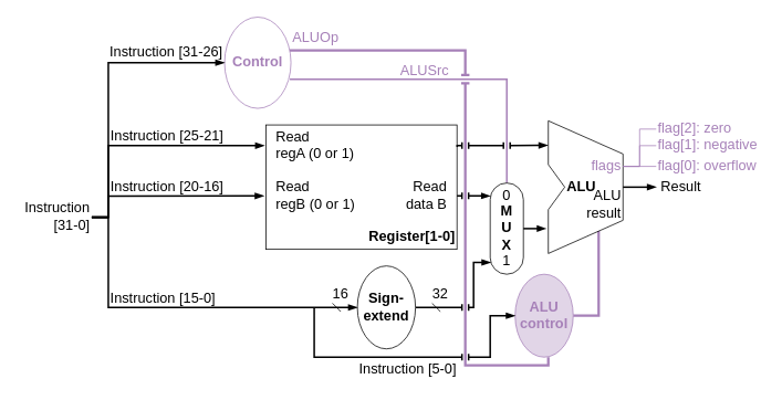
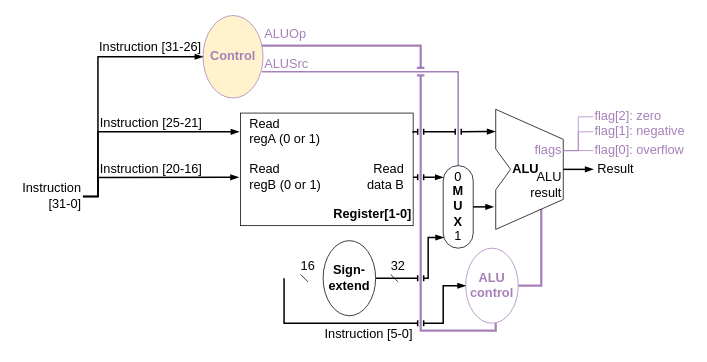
  <mxCell id="0" />
  <mxCell id="1" parent="0" />
  <mxCell id="2" style="edgeStyle=orthogonalEdgeStyle;rounded=0;comic=0;sketch=0;jumpStyle=arc;orthogonalLoop=1;jettySize=auto;html=1;exitX=0.983;exitY=0.681;exitDx=0;exitDy=0;entryX=0.5;entryY=0;entryDx=0;entryDy=0;fontSize=17;endFill=0;strokeColor=#A680B8;strokeWidth=2;endArrow=none;exitPerimeter=0;" edge="1" parent="1" source="4" target="23"><mxGeometry relative="1" as="geometry"><Array as="points"><mxPoint x="610" y="95" /></Array></mxGeometry></mxCell>
  <mxCell id="3" style="edgeStyle=orthogonalEdgeStyle;rounded=0;comic=0;sketch=0;jumpStyle=line;orthogonalLoop=1;jettySize=auto;html=1;entryX=0.571;entryY=1;entryDx=0;entryDy=0;entryPerimeter=0;fontSize=17;endArrow=none;endFill=0;strokeColor=#A680B8;strokeWidth=3;" edge="1" parent="1" source="4" target="6"><mxGeometry relative="1" as="geometry"><Array as="points"><mxPoint x="560" y="60" /><mxPoint x="560" y="440" /><mxPoint x="660" y="440" /></Array></mxGeometry></mxCell>
- <mxCell id="4" value="&lt;b&gt;&lt;font style=&quot;font-size: 17px&quot; color=&quot;#a680b8&quot;&gt;Control&lt;/font&gt;&lt;/b&gt;" style="ellipse;whiteSpace=wrap;html=1;rotation=0;strokeColor=#A680B8;" vertex="1" parent="1"><mxGeometry x="270" y="20" width="80" height="110" as="geometry" /></mxCell>
+ <mxCell id="4" value="&lt;b&gt;&lt;font style=&quot;font-size: 17px&quot; color=&quot;#a680b8&quot;&gt;Control&lt;/font&gt;&lt;/b&gt;" style="ellipse;whiteSpace=wrap;html=1;rotation=0;strokeColor=#A680B8;fillColor=#fff2cc;" vertex="1" parent="1"><mxGeometry x="270" y="20" width="80" height="110" as="geometry" /></mxCell>
  <mxCell id="5" style="edgeStyle=orthogonalEdgeStyle;rounded=0;comic=0;sketch=0;jumpStyle=line;orthogonalLoop=1;jettySize=auto;html=1;entryX=0.674;entryY=0.831;entryDx=0;entryDy=0;entryPerimeter=0;fontSize=17;fontColor=#61CAFF;endArrow=none;endFill=0;strokeColor=#A680B8;strokeWidth=3;exitX=1;exitY=0.5;exitDx=0;exitDy=0;" edge="1" parent="1" source="6" target="27"><mxGeometry relative="1" as="geometry" /></mxCell>
- <mxCell id="6" value="&lt;b&gt;&lt;font color=&quot;#a680b8&quot;&gt;ALU&lt;br&gt;control&lt;/font&gt;&lt;/b&gt;" style="ellipse;whiteSpace=wrap;html=1;fontSize=17;strokeColor=#A680B8;fillColor=#e1d5e7;" vertex="1" parent="1"><mxGeometry x="620" y="330" width="70" height="100" as="geometry" /></mxCell>
+ <mxCell id="6" value="&lt;b&gt;&lt;font color=&quot;#a680b8&quot;&gt;ALU&lt;br&gt;control&lt;/font&gt;&lt;/b&gt;" style="ellipse;whiteSpace=wrap;html=1;fontSize=17;strokeColor=#A680B8;" vertex="1" parent="1"><mxGeometry x="620" y="330" width="70" height="100" as="geometry" /></mxCell>
  <mxCell id="7" style="edgeStyle=orthogonalEdgeStyle;rounded=0;comic=0;sketch=0;jumpStyle=line;orthogonalLoop=1;jettySize=auto;html=1;exitX=1;exitY=0.5;exitDx=0;exitDy=0;entryX=0.017;entryY=0.87;entryDx=0;entryDy=0;entryPerimeter=0;fontSize=17;endFill=1;strokeWidth=2;endArrow=blockThin;" edge="1" parent="1" source="8" target="23"><mxGeometry relative="1" as="geometry"><Array as="points"><mxPoint x="570" y="370" /><mxPoint x="570" y="316" /></Array></mxGeometry></mxCell>
  <mxCell id="8" value="&lt;b&gt;Sign-&lt;br&gt;extend&lt;/b&gt;" style="ellipse;whiteSpace=wrap;html=1;fontSize=17;" vertex="1" parent="1"><mxGeometry x="430" y="320" width="70" height="100" as="geometry" /></mxCell>
  <mxCell id="9" style="edgeStyle=orthogonalEdgeStyle;rounded=0;comic=0;sketch=0;jumpStyle=line;orthogonalLoop=1;jettySize=auto;html=1;entryX=-0.011;entryY=0.571;entryDx=0;entryDy=0;fontSize=17;fontColor=#61CAFF;endArrow=blockThin;endFill=1;strokeColor=#000000;strokeWidth=2;entryPerimeter=0;" edge="1" parent="1" source="13" target="15"><mxGeometry relative="1" as="geometry"><Array as="points"><mxPoint x="130" y="261" /><mxPoint x="130" y="236" /></Array></mxGeometry></mxCell>
  <mxCell id="10" style="edgeStyle=orthogonalEdgeStyle;rounded=0;comic=0;sketch=0;jumpStyle=line;orthogonalLoop=1;jettySize=auto;html=1;fontSize=17;fontColor=#61CAFF;endArrow=blockThin;endFill=1;strokeColor=#000000;strokeWidth=2;exitX=1;exitY=0.5;exitDx=0;exitDy=0;" edge="1" parent="1" source="13"><mxGeometry relative="1" as="geometry"><mxPoint x="120" y="270" as="sourcePoint" /><mxPoint x="318" y="175" as="targetPoint" /><Array as="points"><mxPoint x="130" y="261" /><mxPoint x="130" y="175" /></Array></mxGeometry></mxCell>
  <mxCell id="11" style="edgeStyle=orthogonalEdgeStyle;rounded=0;comic=0;sketch=0;jumpStyle=line;orthogonalLoop=1;jettySize=auto;html=1;entryX=0;entryY=0.5;entryDx=0;entryDy=0;fontSize=17;fontColor=#61CAFF;endArrow=blockThin;endFill=1;strokeColor=#000000;strokeWidth=2;exitX=1;exitY=0.5;exitDx=0;exitDy=0;" edge="1" parent="1" source="13" target="4"><mxGeometry relative="1" as="geometry"><mxPoint x="120" y="250" as="sourcePoint" /><Array as="points"><mxPoint x="130" y="261" /><mxPoint x="130" y="75" /></Array></mxGeometry></mxCell>
- <mxCell id="12" style="edgeStyle=orthogonalEdgeStyle;rounded=0;comic=0;sketch=0;jumpStyle=line;orthogonalLoop=1;jettySize=auto;html=1;entryX=0;entryY=0.5;entryDx=0;entryDy=0;fontSize=17;fontColor=#61CAFF;endArrow=blockThin;endFill=1;strokeColor=#000000;strokeWidth=2;exitX=0.999;exitY=0.515;exitDx=0;exitDy=0;exitPerimeter=0;" edge="1" parent="1" source="13" target="8"><mxGeometry relative="1" as="geometry"><mxPoint x="120" y="270" as="sourcePoint" /><Array as="points"><mxPoint x="130" y="261" /><mxPoint x="130" y="370" /></Array></mxGeometry></mxCell>
  <mxCell id="13" value="Instruction&lt;br&gt;[31-0]" style="rounded=0;whiteSpace=wrap;html=1;fontSize=17;align=right;fillColor=none;strokeColor=none;" vertex="1" parent="1"><mxGeometry x="20" y="231" width="90" height="60" as="geometry" /></mxCell>
  <mxCell id="14" style="edgeStyle=orthogonalEdgeStyle;rounded=0;comic=0;sketch=0;jumpStyle=line;orthogonalLoop=1;jettySize=auto;html=1;entryX=0;entryY=0.5;entryDx=0;entryDy=0;fontSize=17;fontColor=#61CAFF;endArrow=blockThin;endFill=1;strokeColor=#000000;strokeWidth=2;" edge="1" parent="1" target="6"><mxGeometry relative="1" as="geometry"><mxPoint x="378" y="370" as="sourcePoint" /><Array as="points"><mxPoint x="378" y="430" /><mxPoint x="590" y="430" /><mxPoint x="590" y="380" /></Array></mxGeometry></mxCell>
  <mxCell id="15" value="" style="rounded=0;whiteSpace=wrap;html=1;fontSize=17;fillColor=none;" vertex="1" parent="1"><mxGeometry x="320" y="150" width="230" height="150" as="geometry" /></mxCell>
  <mxCell id="16" value="&lt;b&gt;Register[1-0]&lt;/b&gt;" style="text;html=1;strokeColor=none;fillColor=none;align=right;verticalAlign=middle;whiteSpace=wrap;rounded=0;fontSize=17;" vertex="1" parent="1"><mxGeometry x="350" y="270" width="200" height="30" as="geometry" /></mxCell>
  <mxCell id="17" value="" style="edgeStyle=orthogonalEdgeStyle;rounded=0;comic=0;sketch=0;jumpStyle=line;orthogonalLoop=1;jettySize=auto;html=1;fontSize=17;endFill=1;exitX=1;exitY=0.57;exitDx=0;exitDy=0;exitPerimeter=0;entryX=0.006;entryY=0.143;entryDx=0;entryDy=0;entryPerimeter=0;strokeWidth=2;endArrow=blockThin;" edge="1" parent="1" source="15" target="23"><mxGeometry relative="1" as="geometry" /></mxCell>
  <mxCell id="18" value="Read&lt;br&gt;&lt;div&gt;&lt;span&gt;data B&lt;/span&gt;&lt;/div&gt;" style="text;html=1;strokeColor=none;fillColor=none;align=right;verticalAlign=middle;whiteSpace=wrap;rounded=0;fontSize=17;" vertex="1" parent="1"><mxGeometry x="470" y="220" width="70" height="30" as="geometry" /></mxCell>
  <mxCell id="19" style="edgeStyle=orthogonalEdgeStyle;rounded=0;comic=0;sketch=0;jumpStyle=line;orthogonalLoop=1;jettySize=auto;html=1;exitX=1.001;exitY=0.177;exitDx=0;exitDy=0;entryX=-0.007;entryY=0.185;entryDx=0;entryDy=0;entryPerimeter=0;fontSize=17;endFill=1;exitPerimeter=0;strokeWidth=2;endArrow=blockThin;" edge="1" parent="1" source="15" target="27"><mxGeometry relative="1" as="geometry"><Array as="points"><mxPoint x="550" y="175" /><mxPoint x="605" y="175" /></Array></mxGeometry></mxCell>
  <mxCell id="20" value="Read&lt;br&gt;&lt;div&gt;&lt;span&gt;regB (0 or 1)&lt;/span&gt;&lt;/div&gt;" style="text;html=1;strokeColor=none;fillColor=none;align=left;verticalAlign=middle;whiteSpace=wrap;rounded=0;fontSize=17;" vertex="1" parent="1"><mxGeometry x="330" y="220" width="100" height="30" as="geometry" /></mxCell>
  <mxCell id="21" value="Read&lt;br&gt;&lt;div&gt;&lt;span&gt;regA (0 or 1)&lt;/span&gt;&lt;/div&gt;" style="text;html=1;strokeColor=none;fillColor=none;align=left;verticalAlign=middle;whiteSpace=wrap;rounded=0;fontSize=17;" vertex="1" parent="1"><mxGeometry x="330" y="160" width="100" height="30" as="geometry" /></mxCell>
  <mxCell id="22" style="edgeStyle=orthogonalEdgeStyle;rounded=0;comic=0;sketch=0;jumpStyle=arc;orthogonalLoop=1;jettySize=auto;html=1;exitX=1;exitY=0.5;exitDx=0;exitDy=0;entryX=-0.03;entryY=0.81;entryDx=0;entryDy=0;entryPerimeter=0;fontSize=17;endFill=1;strokeWidth=2;endArrow=blockThin;" edge="1" parent="1" source="23" target="27"><mxGeometry relative="1" as="geometry" /></mxCell>
  <mxCell id="23" value="&lt;b&gt;M&lt;br&gt;U&lt;br&gt;X&lt;/b&gt;" style="rounded=1;whiteSpace=wrap;html=1;fontSize=17;fillColor=none;arcSize=50;" vertex="1" parent="1"><mxGeometry x="590" y="220" width="40" height="110" as="geometry" /></mxCell>
  <mxCell id="24" value="0" style="text;html=1;strokeColor=none;fillColor=none;align=center;verticalAlign=middle;whiteSpace=wrap;rounded=0;fontSize=17;" vertex="1" parent="1"><mxGeometry x="600" y="221" width="20" height="30" as="geometry" /></mxCell>
  <mxCell id="25" value="1" style="text;html=1;strokeColor=none;fillColor=none;align=center;verticalAlign=middle;whiteSpace=wrap;rounded=0;fontSize=17;" vertex="1" parent="1"><mxGeometry x="600" y="300" width="20" height="30" as="geometry" /></mxCell>
  <mxCell id="26" style="edgeStyle=orthogonalEdgeStyle;rounded=0;comic=0;sketch=0;jumpStyle=line;orthogonalLoop=1;jettySize=auto;html=1;fontSize=17;fontColor=#61CAFF;endArrow=blockThin;endFill=1;strokeColor=#000000;strokeWidth=2;" edge="1" parent="1" source="27"><mxGeometry relative="1" as="geometry"><mxPoint x="790" y="225" as="targetPoint" /></mxGeometry></mxCell>
  <mxCell id="27" value="" style="verticalLabelPosition=bottom;verticalAlign=top;html=1;shape=mxgraph.basic.polygon;polyCoords=[[0,0.33],[0,0],[1,0.25],[1,0.75],[0,1],[0,0.67],[0.22,0.5],[0.22,0.5]];polyline=0;fontSize=17;fillColor=none;" vertex="1" parent="1"><mxGeometry x="660" y="145" width="90" height="160" as="geometry" /></mxCell>
  <mxCell id="28" value="&lt;b&gt;ALU&lt;/b&gt;" style="text;html=1;strokeColor=none;fillColor=none;align=center;verticalAlign=middle;whiteSpace=wrap;rounded=0;fontSize=17;" vertex="1" parent="1"><mxGeometry x="670" y="210" width="60" height="30" as="geometry" /></mxCell>
  <mxCell id="29" value="ALU&lt;br&gt;&lt;div&gt;&lt;span&gt;result&lt;/span&gt;&lt;/div&gt;" style="text;html=1;strokeColor=none;fillColor=none;align=right;verticalAlign=middle;whiteSpace=wrap;rounded=0;fontSize=17;" vertex="1" parent="1"><mxGeometry x="690" y="231" width="60" height="30" as="geometry" /></mxCell>
  <mxCell id="30" style="edgeStyle=orthogonalEdgeStyle;rounded=0;comic=0;sketch=0;jumpStyle=none;orthogonalLoop=1;jettySize=auto;html=1;exitX=1;exitY=0.5;exitDx=0;exitDy=0;entryX=0;entryY=0.5;entryDx=0;entryDy=0;fontSize=17;fontColor=#61CAFF;endArrow=none;endFill=0;strokeColor=#A680B8;strokeWidth=1;" edge="1" parent="1" source="33" target="46"><mxGeometry relative="1" as="geometry" /></mxCell>
  <mxCell id="31" style="edgeStyle=orthogonalEdgeStyle;rounded=0;comic=0;sketch=0;jumpStyle=none;orthogonalLoop=1;jettySize=auto;html=1;exitX=1;exitY=0.5;exitDx=0;exitDy=0;entryX=0;entryY=0.5;entryDx=0;entryDy=0;fontSize=17;fontColor=#61CAFF;endArrow=none;endFill=0;strokeColor=#A680B8;strokeWidth=1;" edge="1" parent="1" source="33" target="47"><mxGeometry relative="1" as="geometry" /></mxCell>
  <mxCell id="32" style="edgeStyle=orthogonalEdgeStyle;rounded=0;comic=0;sketch=0;jumpStyle=none;orthogonalLoop=1;jettySize=auto;html=1;exitX=1;exitY=0.5;exitDx=0;exitDy=0;entryX=0;entryY=0.5;entryDx=0;entryDy=0;fontSize=17;fontColor=#61CAFF;endArrow=none;endFill=0;strokeColor=#A680B8;strokeWidth=1;" edge="1" parent="1" source="33" target="48"><mxGeometry relative="1" as="geometry" /></mxCell>
  <mxCell id="33" value="&lt;font color=&quot;#a680b8&quot;&gt;flags&lt;/font&gt;" style="text;html=1;strokeColor=none;fillColor=none;align=right;verticalAlign=middle;whiteSpace=wrap;rounded=0;fontSize=17;" vertex="1" parent="1"><mxGeometry x="690" y="185" width="60" height="30" as="geometry" /></mxCell>
  <mxCell id="34" value="" style="endArrow=none;html=1;rounded=0;comic=0;sketch=0;fontSize=17;fontColor=#61CAFF;strokeColor=#000000;strokeWidth=1;jumpStyle=none;" edge="1" parent="1"><mxGeometry width="50" height="50" relative="1" as="geometry"><mxPoint x="400" y="365" as="sourcePoint" /><mxPoint x="410" y="375" as="targetPoint" /></mxGeometry></mxCell>
  <mxCell id="35" value="" style="endArrow=none;html=1;rounded=0;comic=0;sketch=0;fontSize=17;fontColor=#61CAFF;strokeColor=#000000;strokeWidth=1;jumpStyle=none;" edge="1" parent="1"><mxGeometry width="50" height="50" relative="1" as="geometry"><mxPoint x="520" y="365" as="sourcePoint" /><mxPoint x="530" y="375" as="targetPoint" /></mxGeometry></mxCell>
  <mxCell id="36" value="&lt;font color=&quot;#000000&quot;&gt;16&lt;/font&gt;" style="text;html=1;strokeColor=none;fillColor=none;align=center;verticalAlign=middle;whiteSpace=wrap;rounded=0;fontSize=17;fontColor=#61CAFF;" vertex="1" parent="1"><mxGeometry x="380" y="340" width="60" height="30" as="geometry" /></mxCell>
  <mxCell id="37" value="&lt;font color=&quot;#000000&quot;&gt;32&lt;/font&gt;" style="text;html=1;strokeColor=none;fillColor=none;align=center;verticalAlign=middle;whiteSpace=wrap;rounded=0;fontSize=17;fontColor=#61CAFF;" vertex="1" parent="1"><mxGeometry x="500" y="340" width="60" height="30" as="geometry" /></mxCell>
  <mxCell id="38" value="Instruction [31-26]" style="text;html=1;strokeColor=none;fillColor=none;align=center;verticalAlign=middle;whiteSpace=wrap;rounded=0;fontSize=17;fontColor=#000000;" vertex="1" parent="1"><mxGeometry x="130" y="48" width="140" height="30" as="geometry" /></mxCell>
  <mxCell id="39" value="Instruction [25-21]" style="text;html=1;strokeColor=none;fillColor=none;align=center;verticalAlign=middle;whiteSpace=wrap;rounded=0;fontSize=17;fontColor=#000000;" vertex="1" parent="1"><mxGeometry x="131" y="149" width="140" height="30" as="geometry" /></mxCell>
  <mxCell id="40" value="Instruction [20-16]" style="text;html=1;strokeColor=none;fillColor=none;align=center;verticalAlign=middle;whiteSpace=wrap;rounded=0;fontSize=17;fontColor=#000000;" vertex="1" parent="1"><mxGeometry x="131" y="210" width="140" height="30" as="geometry" /></mxCell>
- <mxCell id="41" value="Instruction [15-0]" style="text;html=1;strokeColor=none;fillColor=none;align=center;verticalAlign=middle;whiteSpace=wrap;rounded=0;fontSize=17;fontColor=#000000;" vertex="1" parent="1"><mxGeometry x="126" y="345" width="140" height="30" as="geometry" /></mxCell>
  <mxCell id="42" value="Instruction [5-0]" style="text;html=1;strokeColor=none;fillColor=none;align=center;verticalAlign=middle;whiteSpace=wrap;rounded=0;fontSize=17;fontColor=#000000;" vertex="1" parent="1"><mxGeometry x="421" y="430" width="140" height="30" as="geometry" /></mxCell>
  <mxCell id="43" value="Result" style="text;html=1;strokeColor=none;fillColor=none;align=center;verticalAlign=middle;whiteSpace=wrap;rounded=0;fontSize=17;fontColor=#000000;" vertex="1" parent="1"><mxGeometry x="790" y="210" width="60" height="30" as="geometry" /></mxCell>
  <mxCell id="44" value="&lt;font color=&quot;#a680b8&quot;&gt;ALUOp&lt;/font&gt;" style="text;html=1;strokeColor=none;fillColor=none;align=left;verticalAlign=middle;whiteSpace=wrap;rounded=0;fontSize=17;" vertex="1" parent="1"><mxGeometry x="350" y="30" width="60" height="30" as="geometry" /></mxCell>
- <mxCell id="45" value="&lt;font color=&quot;#a680b8&quot;&gt;ALUSrc&lt;/font&gt;" style="text;html=1;strokeColor=none;fillColor=none;align=left;verticalAlign=middle;whiteSpace=wrap;rounded=0;fontSize=17;" vertex="1" parent="1"><mxGeometry x="480" y="70" width="60" height="30" as="geometry" /></mxCell>
+ <mxCell id="45" value="&lt;font color=&quot;#a680b8&quot;&gt;ALUSrc&lt;/font&gt;" style="text;html=1;strokeColor=none;fillColor=none;align=left;verticalAlign=middle;whiteSpace=wrap;rounded=0;fontSize=17;" vertex="1" parent="1"><mxGeometry x="350" y="70" width="60" height="30" as="geometry" /></mxCell>
  <mxCell id="46" value="&lt;font color=&quot;#a680b8&quot;&gt;flag[0]: overflow&lt;/font&gt;" style="text;html=1;strokeColor=none;fillColor=none;align=left;verticalAlign=middle;whiteSpace=wrap;rounded=0;fontSize=17;fontColor=#000000;" vertex="1" parent="1"><mxGeometry x="790" y="185" width="130" height="30" as="geometry" /></mxCell>
  <mxCell id="47" value="&lt;font color=&quot;#a680b8&quot;&gt;flag[1]: negative&lt;/font&gt;" style="text;html=1;strokeColor=none;fillColor=none;align=left;verticalAlign=middle;whiteSpace=wrap;rounded=0;fontSize=17;fontColor=#000000;" vertex="1" parent="1"><mxGeometry x="790" y="160" width="130" height="30" as="geometry" /></mxCell>
  <mxCell id="48" value="&lt;font color=&quot;#a680b8&quot;&gt;flag[2]: zero&lt;/font&gt;" style="text;html=1;strokeColor=none;fillColor=none;align=left;verticalAlign=middle;whiteSpace=wrap;rounded=0;fontSize=17;fontColor=#000000;" vertex="1" parent="1"><mxGeometry x="790" y="140" width="130" height="30" as="geometry" /></mxCell>
